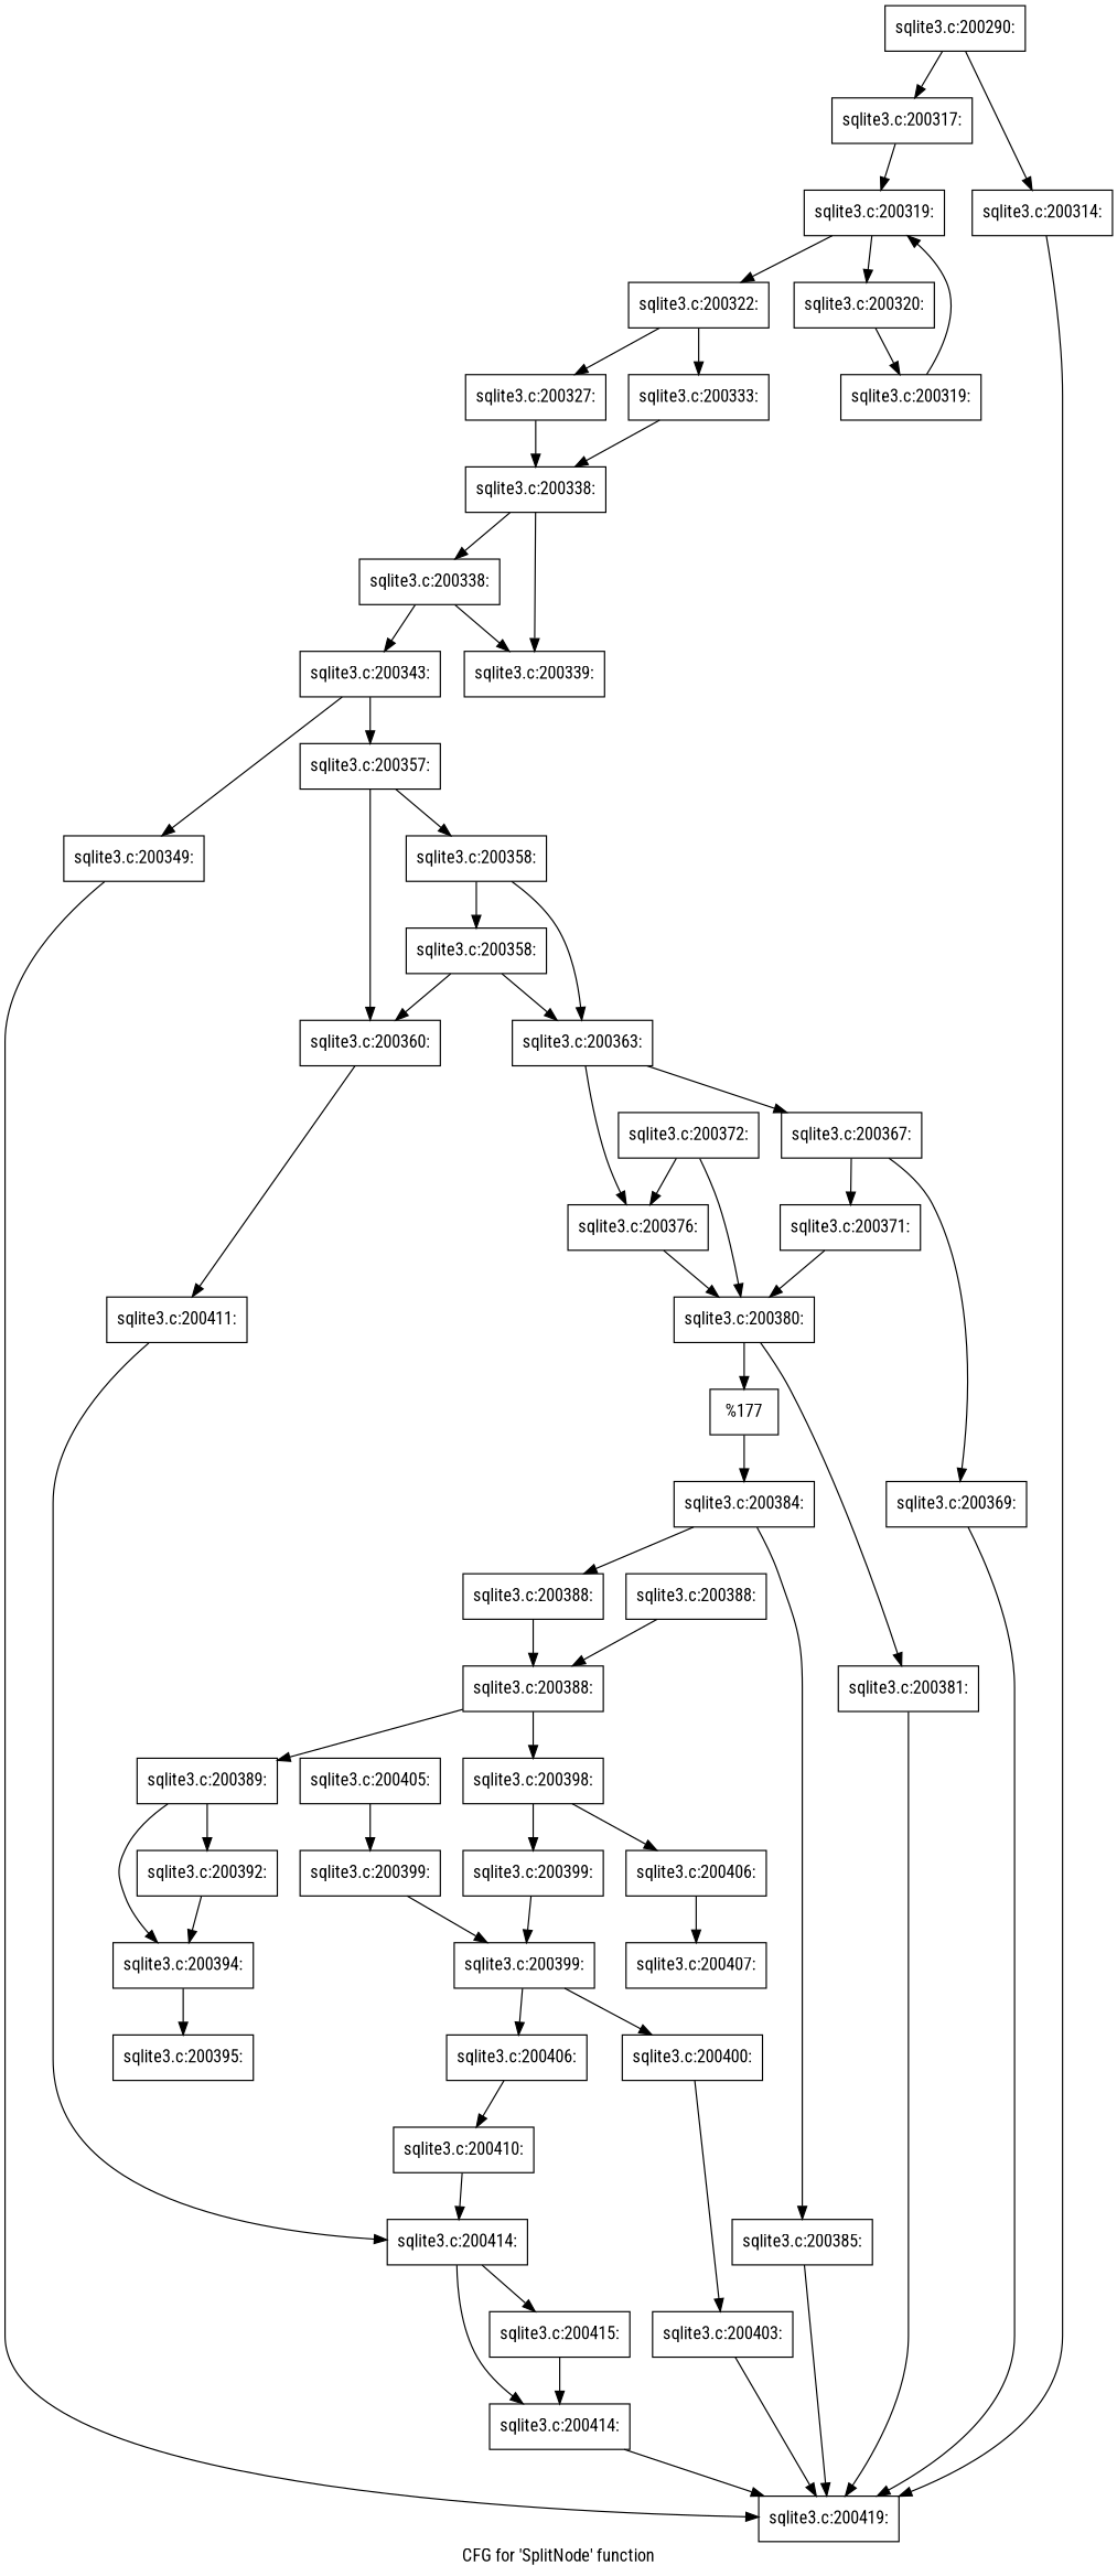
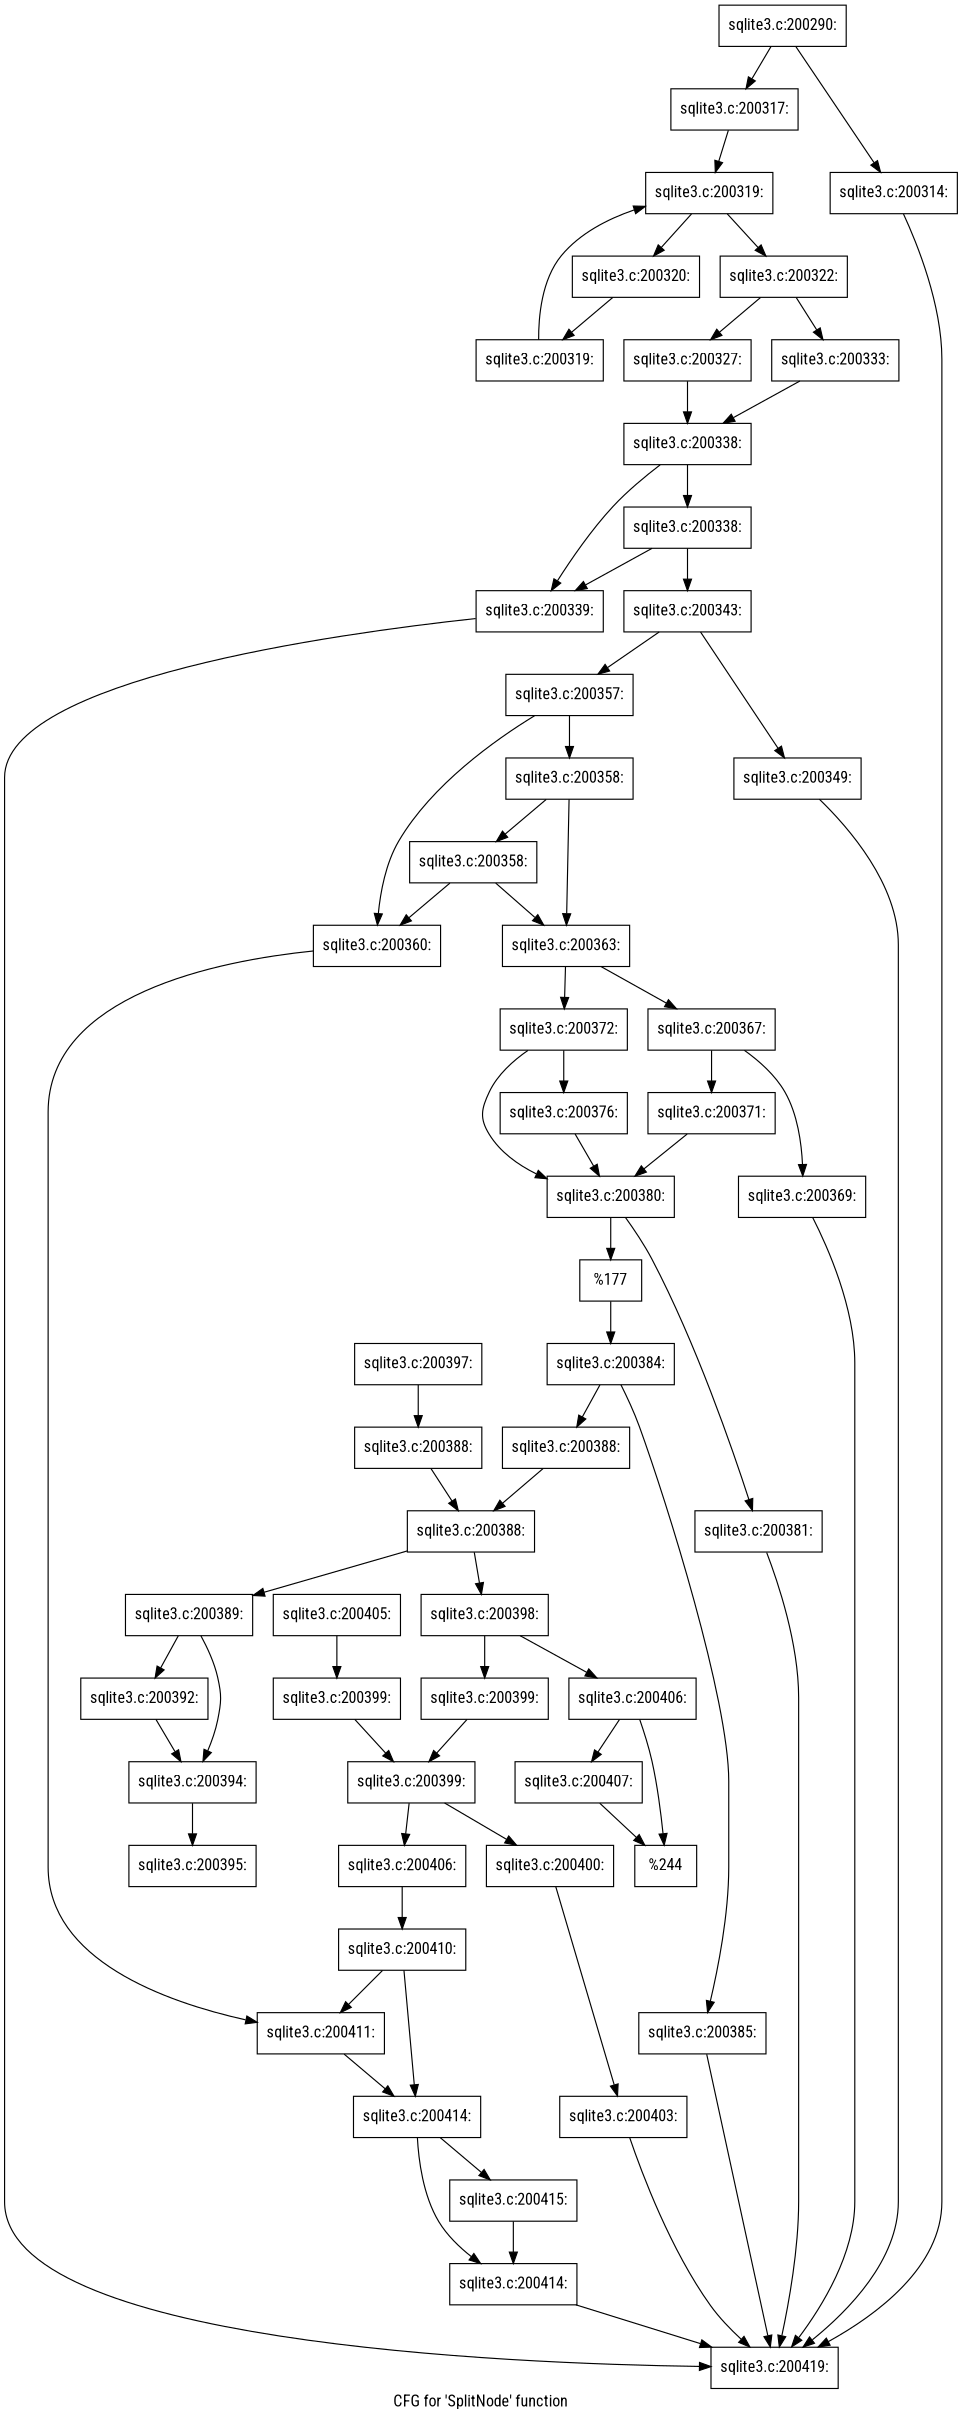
  digraph {
    fontname="Roboto Condensed"
    label="CFG for 'SplitNode' function"
    node [fontname="Roboto Condensed" shape=record]
    edge [fontname="Roboto Condensed"]
    n1 [label="{sqlite3.c:200290:}"]
    n2 [label="{sqlite3.c:200317:}"]
    n3 [label="{sqlite3.c:200314:}"]
    n4 [label="{sqlite3.c:200319:}"]
    n5 [label="{sqlite3.c:200419:}"]
    n6 [label="{sqlite3.c:200320:}"]
    n7 [label="{sqlite3.c:200322:}"]
    n8 [label="{sqlite3.c:200319:}"]
    n9 [label="{sqlite3.c:200327:}"]
    n10 [label="{sqlite3.c:200333:}"]
    n11 [label="{sqlite3.c:200338:}"]
    n12 [label="{sqlite3.c:200338:}"]
    n13 [label="{sqlite3.c:200339:}"]
    n14 [label="{sqlite3.c:200343:}"]
    n15 [label="{sqlite3.c:200349:}"]
    n16 [label="{sqlite3.c:200357:}"]
    n17 [label="{sqlite3.c:200360:}"]
    n18 [label="{sqlite3.c:200358:}"]
    n19 [label="{sqlite3.c:200411:}"]
    n20 [label="{sqlite3.c:200358:}"]
    n21 [label="{sqlite3.c:200363:}"]
    n22 [label="{sqlite3.c:200367:}"]
    n23 [label="{sqlite3.c:200372:}"]
    n24 [label="{sqlite3.c:200369:}"]
    n25 [label="{sqlite3.c:200371:}"]
    n26 [label="{sqlite3.c:200376:}"]
    n27 [label="{sqlite3.c:200380:}"]
    n28 [label="{sqlite3.c:200381:}"]
    n29 [label="{%177}"]
    n30 [label="{sqlite3.c:200384:}"]
    n31 [label="{sqlite3.c:200385:}"]
    n32 [label="{sqlite3.c:200388:}"]
    n33 [label="{sqlite3.c:200388:}"]
    n34 [label="{sqlite3.c:200389:}"]
    n35 [label="{sqlite3.c:200398:}"]
    n36 [label="{sqlite3.c:200392:}"]
    n37 [label="{sqlite3.c:200394:}"]
    n38 [label="{sqlite3.c:200399:}"]
    n39 [label="{sqlite3.c:200406:}"]
    n40 [label="{sqlite3.c:200395:}"]
    n41 [label="{sqlite3.c:200399:}"]
    n42 [label="{sqlite3.c:200407:}"]
+   n43 [label="{%244}"]
+   n44 [label="{sqlite3.c:200397:}"]
    n45 [label="{sqlite3.c:200388:}"]
    n46 [label="{sqlite3.c:200400:}"]
    n47 [label="{sqlite3.c:200406:}"]
    n48 [label="{sqlite3.c:200403:}"]
    n49 [label="{sqlite3.c:200410:}"]
    n50 [label="{sqlite3.c:200405:}"]
    n51 [label="{sqlite3.c:200399:}"]
    n52 [label="{sqlite3.c:200414:}"]
    n53 [label="{sqlite3.c:200415:}"]
    n54 [label="{sqlite3.c:200414:}"]
    n1 -> n2
    n1 -> n3
    n2 -> n4
    n3 -> n5
    n4 -> n6
    n4 -> n7
    n6 -> n8
    n7 -> n9
    n7 -> n10
    n8 -> n4
    n9 -> n11
    n10 -> n11
    n11 -> n12
    n11 -> n13
    n12 -> n13
    n12 -> n14
+   n13 -> n5
    n14 -> n15
    n14 -> n16
    n15 -> n5
    n16 -> n17
    n16 -> n18
    n17 -> n19
    n18 -> n20
    n18 -> n21
    n19 -> n52
    n20 -> n17
    n20 -> n21
    n21 -> n22
-   n21 -> n26
+   n21 -> n23
    n22 -> n24
    n22 -> n25
    n23 -> n26
    n23 -> n27
    n24 -> n5
    n25 -> n27
    n26 -> n27
    n27 -> n28
    n27 -> n29
    n28 -> n5
    n29 -> n30
    n30 -> n31
    n30 -> n32
    n31 -> n5
    n32 -> n33
    n33 -> n34
    n33 -> n35
    n34 -> n36
    n34 -> n37
    n35 -> n38
    n35 -> n39
    n36 -> n37
    n37 -> n40
    n38 -> n41
    n39 -> n42
+   n39 -> n43
    n41 -> n46
    n41 -> n47
+   n42 -> n43
+   n44 -> n45
    n45 -> n33
    n46 -> n48
    n47 -> n49
    n48 -> n5
+   n49 -> n19
    n49 -> n52
    n50 -> n51
    n51 -> n41
    n52 -> n53
    n52 -> n54
    n53 -> n54
    n54 -> n5
  }
